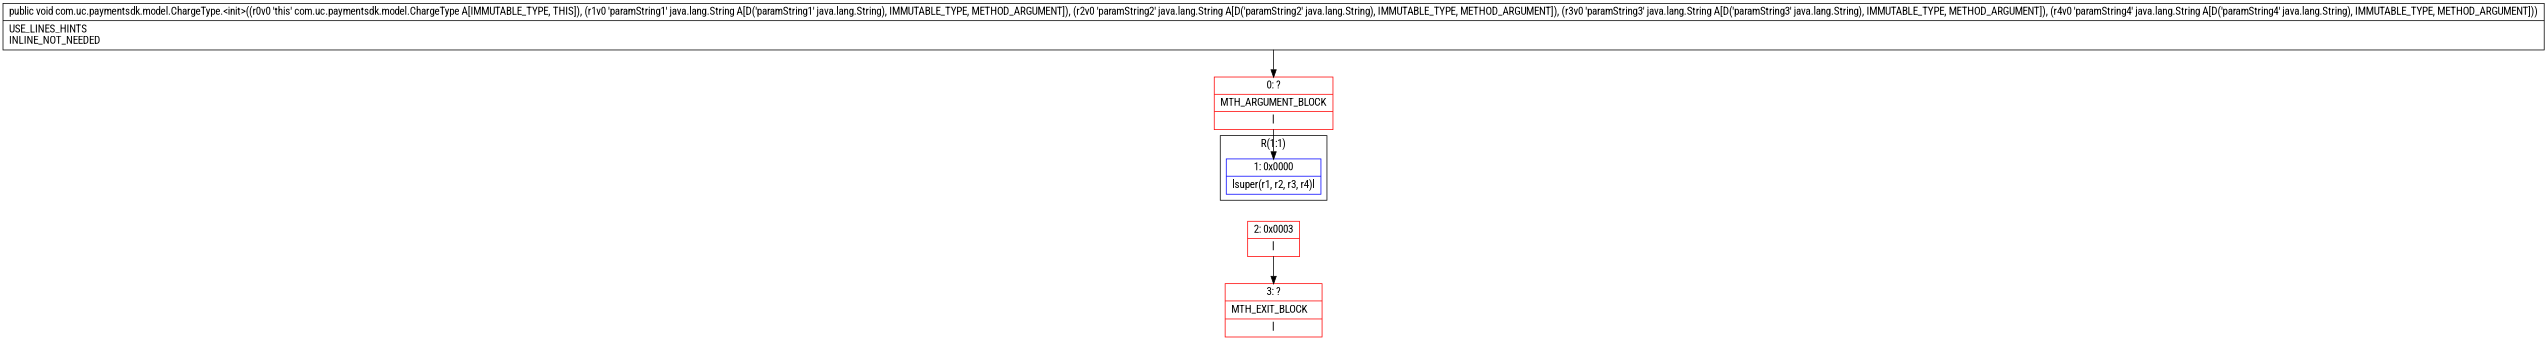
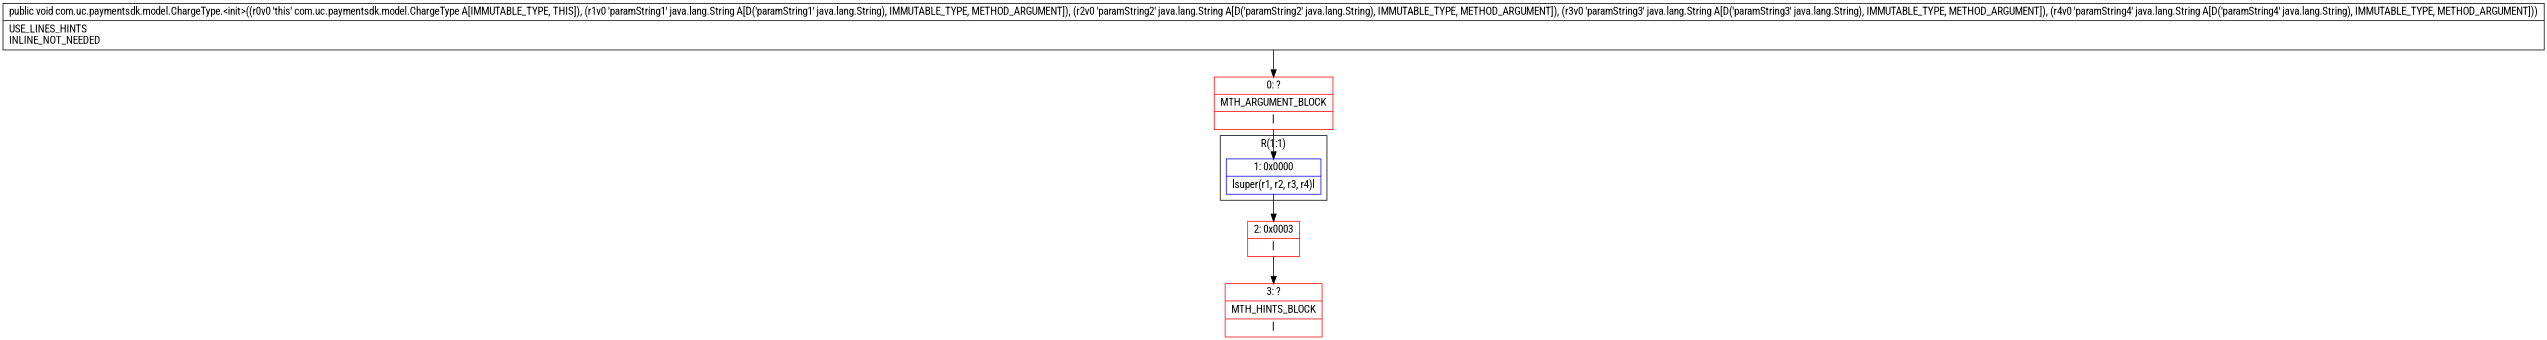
  digraph {
    fontname="Roboto Condensed"
    node [color=red fontname="Roboto Condensed" shape=record]
    edge [fontname="Roboto Condensed"]
    n1 [color=blue label="{1\:\ 0x0000|lsuper(r1, r2, r3, r4)l}"]
    n2 [label="{2\:\ 0x0003|l}"]
-   n3 [label="{3\:\ ?|MTH_EXIT_BLOCK\l|l}"]
+   n3 [label="{3\:\ ?|MTH_HINTS_BLOCK\l|l}"]
    n4 [label="{0\:\ ?|MTH_ARGUMENT_BLOCK\l|l}"]
    n5 [label="{public void com.uc.paymentsdk.model.ChargeType.\<init\>((r0v0 'this' com.uc.paymentsdk.model.ChargeType A[IMMUTABLE_TYPE, THIS]), (r1v0 'paramString1' java.lang.String A[D('paramString1' java.lang.String), IMMUTABLE_TYPE, METHOD_ARGUMENT]), (r2v0 'paramString2' java.lang.String A[D('paramString2' java.lang.String), IMMUTABLE_TYPE, METHOD_ARGUMENT]), (r3v0 'paramString3' java.lang.String A[D('paramString3' java.lang.String), IMMUTABLE_TYPE, METHOD_ARGUMENT]), (r4v0 'paramString4' java.lang.String A[D('paramString4' java.lang.String), IMMUTABLE_TYPE, METHOD_ARGUMENT]))  | USE_LINES_HINTS\lINLINE_NOT_NEEDED\l}" color=""]
    subgraph cluster_1 {
      label="R(1:1)"
      n1
    }
+   n1 -> n2
    n2 -> n3
    n4 -> n1
    n5 -> n4
  }
